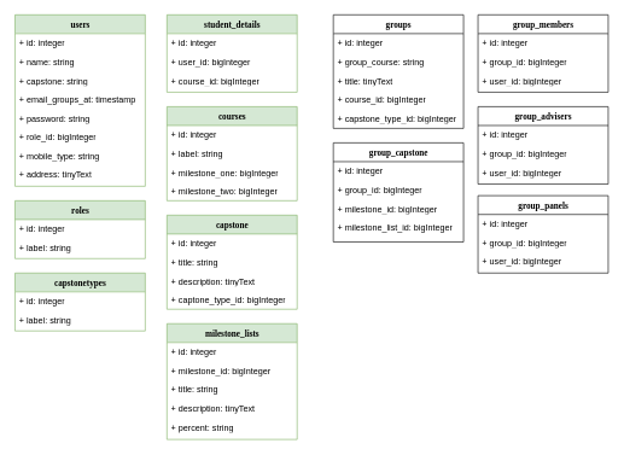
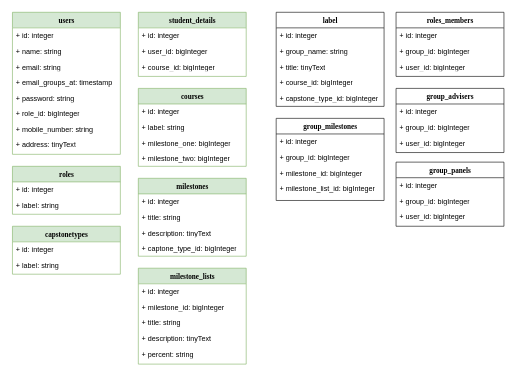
  <mxCell id="0" />
  <mxCell id="1" parent="0" />
  <mxCell id="2" value="users" style="swimlane;html=1;fontStyle=1;align=center;verticalAlign=top;childLayout=stackLayout;horizontal=1;startSize=26;horizontalStack=0;resizeParent=1;resizeLast=0;collapsible=1;marginBottom=0;swimlaneFillColor=#ffffff;rounded=0;shadow=0;comic=0;labelBackgroundColor=none;strokeWidth=1;fillColor=#d5e8d4;fontFamily=Verdana;fontSize=12;strokeColor=#82b366;" parent="1" vertex="1"><mxGeometry x="20" y="20" width="180" height="237" as="geometry" /></mxCell>
  <mxCell id="3" value="+ id: integer" style="text;html=1;strokeColor=none;fillColor=none;align=left;verticalAlign=top;spacingLeft=4;spacingRight=4;whiteSpace=wrap;overflow=hidden;rotatable=0;points=[[0,0.5],[1,0.5]];portConstraint=eastwest;" parent="2" vertex="1"><mxGeometry y="26" width="180" height="26" as="geometry" /></mxCell>
  <mxCell id="4" value="+ name: string" style="text;html=1;strokeColor=none;fillColor=none;align=left;verticalAlign=top;spacingLeft=4;spacingRight=4;whiteSpace=wrap;overflow=hidden;rotatable=0;points=[[0,0.5],[1,0.5]];portConstraint=eastwest;" parent="2" vertex="1"><mxGeometry y="52" width="180" height="26" as="geometry" /></mxCell>
- <mxCell id="5" value="+ capstone: string" style="text;html=1;strokeColor=none;fillColor=none;align=left;verticalAlign=top;spacingLeft=4;spacingRight=4;whiteSpace=wrap;overflow=hidden;rotatable=0;points=[[0,0.5],[1,0.5]];portConstraint=eastwest;" parent="2" vertex="1"><mxGeometry y="78" width="180" height="26" as="geometry" /></mxCell>
+ <mxCell id="5" value="+ email: string" style="text;html=1;strokeColor=none;fillColor=none;align=left;verticalAlign=top;spacingLeft=4;spacingRight=4;whiteSpace=wrap;overflow=hidden;rotatable=0;points=[[0,0.5],[1,0.5]];portConstraint=eastwest;" parent="2" vertex="1"><mxGeometry y="78" width="180" height="26" as="geometry" /></mxCell>
  <mxCell id="6" value="+ email_groups_at: timestamp" style="text;html=1;strokeColor=none;fillColor=none;align=left;verticalAlign=top;spacingLeft=4;spacingRight=4;whiteSpace=wrap;overflow=hidden;rotatable=0;points=[[0,0.5],[1,0.5]];portConstraint=eastwest;" parent="2" vertex="1"><mxGeometry y="104" width="180" height="26" as="geometry" /></mxCell>
  <mxCell id="7" value="+ password: string" style="text;html=1;strokeColor=none;fillColor=none;align=left;verticalAlign=top;spacingLeft=4;spacingRight=4;whiteSpace=wrap;overflow=hidden;rotatable=0;points=[[0,0.5],[1,0.5]];portConstraint=eastwest;" parent="2" vertex="1"><mxGeometry y="130" width="180" height="26" as="geometry" /></mxCell>
  <mxCell id="8" value="+ role_id: bigInteger" style="text;html=1;strokeColor=none;fillColor=none;align=left;verticalAlign=top;spacingLeft=4;spacingRight=4;whiteSpace=wrap;overflow=hidden;rotatable=0;points=[[0,0.5],[1,0.5]];portConstraint=eastwest;" parent="2" vertex="1"><mxGeometry y="156" width="180" height="26" as="geometry" /></mxCell>
- <mxCell id="9" value="+ mobile_type: string" style="text;html=1;strokeColor=none;fillColor=none;align=left;verticalAlign=top;spacingLeft=4;spacingRight=4;whiteSpace=wrap;overflow=hidden;rotatable=0;points=[[0,0.5],[1,0.5]];portConstraint=eastwest;" parent="2" vertex="1"><mxGeometry y="182" width="180" height="26" as="geometry" /></mxCell>
+ <mxCell id="9" value="+ mobile_number: string" style="text;html=1;strokeColor=none;fillColor=none;align=left;verticalAlign=top;spacingLeft=4;spacingRight=4;whiteSpace=wrap;overflow=hidden;rotatable=0;points=[[0,0.5],[1,0.5]];portConstraint=eastwest;" parent="2" vertex="1"><mxGeometry y="182" width="180" height="26" as="geometry" /></mxCell>
  <mxCell id="10" value="+ address: tinyText" style="text;html=1;strokeColor=none;fillColor=none;align=left;verticalAlign=top;spacingLeft=4;spacingRight=4;whiteSpace=wrap;overflow=hidden;rotatable=0;points=[[0,0.5],[1,0.5]];portConstraint=eastwest;" parent="2" vertex="1"><mxGeometry y="208" width="180" height="26" as="geometry" /></mxCell>
  <mxCell id="11" value="roles" style="swimlane;html=1;fontStyle=1;align=center;verticalAlign=top;childLayout=stackLayout;horizontal=1;startSize=26;horizontalStack=0;resizeParent=1;resizeLast=0;collapsible=1;marginBottom=0;swimlaneFillColor=#ffffff;rounded=0;shadow=0;comic=0;labelBackgroundColor=none;strokeWidth=1;fillColor=#d5e8d4;fontFamily=Verdana;fontSize=12;strokeColor=#82b366;" parent="1" vertex="1"><mxGeometry x="20" y="277" width="180" height="80" as="geometry" /></mxCell>
  <mxCell id="12" value="+ id: integer" style="text;html=1;strokeColor=none;fillColor=none;align=left;verticalAlign=top;spacingLeft=4;spacingRight=4;whiteSpace=wrap;overflow=hidden;rotatable=0;points=[[0,0.5],[1,0.5]];portConstraint=eastwest;" parent="11" vertex="1"><mxGeometry y="26" width="180" height="26" as="geometry" /></mxCell>
  <mxCell id="13" value="+ label: string" style="text;html=1;strokeColor=none;fillColor=none;align=left;verticalAlign=top;spacingLeft=4;spacingRight=4;whiteSpace=wrap;overflow=hidden;rotatable=0;points=[[0,0.5],[1,0.5]];portConstraint=eastwest;" parent="11" vertex="1"><mxGeometry y="52" width="180" height="26" as="geometry" /></mxCell>
  <mxCell id="14" value="student_details" style="swimlane;html=1;fontStyle=1;align=center;verticalAlign=top;childLayout=stackLayout;horizontal=1;startSize=26;horizontalStack=0;resizeParent=1;resizeLast=0;collapsible=1;marginBottom=0;swimlaneFillColor=#ffffff;rounded=0;shadow=0;comic=0;labelBackgroundColor=none;strokeWidth=1;fillColor=#d5e8d4;fontFamily=Verdana;fontSize=12;strokeColor=#82b366;" parent="1" vertex="1"><mxGeometry x="230" y="20" width="180" height="107" as="geometry" /></mxCell>
  <mxCell id="15" value="+ id: integer" style="text;html=1;strokeColor=none;fillColor=none;align=left;verticalAlign=top;spacingLeft=4;spacingRight=4;whiteSpace=wrap;overflow=hidden;rotatable=0;points=[[0,0.5],[1,0.5]];portConstraint=eastwest;" parent="14" vertex="1"><mxGeometry y="26" width="180" height="26" as="geometry" /></mxCell>
  <mxCell id="16" value="+ user_id: bigInteger" style="text;html=1;strokeColor=none;fillColor=none;align=left;verticalAlign=top;spacingLeft=4;spacingRight=4;whiteSpace=wrap;overflow=hidden;rotatable=0;points=[[0,0.5],[1,0.5]];portConstraint=eastwest;" parent="14" vertex="1"><mxGeometry y="52" width="180" height="26" as="geometry" /></mxCell>
  <mxCell id="17" value="+ course_id: bigInteger" style="text;html=1;strokeColor=none;fillColor=none;align=left;verticalAlign=top;spacingLeft=4;spacingRight=4;whiteSpace=wrap;overflow=hidden;rotatable=0;points=[[0,0.5],[1,0.5]];portConstraint=eastwest;" parent="14" vertex="1"><mxGeometry y="78" width="180" height="26" as="geometry" /></mxCell>
  <mxCell id="18" value="courses" style="swimlane;html=1;fontStyle=1;align=center;verticalAlign=top;childLayout=stackLayout;horizontal=1;startSize=26;horizontalStack=0;resizeParent=1;resizeLast=0;collapsible=1;marginBottom=0;swimlaneFillColor=#ffffff;rounded=0;shadow=0;comic=0;labelBackgroundColor=none;strokeWidth=1;fillColor=#d5e8d4;fontFamily=Verdana;fontSize=12;strokeColor=#82b366;" parent="1" vertex="1"><mxGeometry x="230" y="147" width="180" height="130" as="geometry" /></mxCell>
  <mxCell id="19" value="+ id: integer" style="text;html=1;strokeColor=none;fillColor=none;align=left;verticalAlign=top;spacingLeft=4;spacingRight=4;whiteSpace=wrap;overflow=hidden;rotatable=0;points=[[0,0.5],[1,0.5]];portConstraint=eastwest;" parent="18" vertex="1"><mxGeometry y="26" width="180" height="26" as="geometry" /></mxCell>
  <mxCell id="20" value="+ label: string" style="text;html=1;strokeColor=none;fillColor=none;align=left;verticalAlign=top;spacingLeft=4;spacingRight=4;whiteSpace=wrap;overflow=hidden;rotatable=0;points=[[0,0.5],[1,0.5]];portConstraint=eastwest;" parent="18" vertex="1"><mxGeometry y="52" width="180" height="26" as="geometry" /></mxCell>
  <mxCell id="21" value="+ milestone_one: bigInteger" style="text;html=1;strokeColor=none;fillColor=none;align=left;verticalAlign=top;spacingLeft=4;spacingRight=4;whiteSpace=wrap;overflow=hidden;rotatable=0;points=[[0,0.5],[1,0.5]];portConstraint=eastwest;" parent="18" vertex="1"><mxGeometry y="78" width="180" height="26" as="geometry" /></mxCell>
  <mxCell id="22" value="+ milestone_two: bigInteger" style="text;html=1;strokeColor=none;fillColor=none;align=left;verticalAlign=top;spacingLeft=4;spacingRight=4;whiteSpace=wrap;overflow=hidden;rotatable=0;points=[[0,0.5],[1,0.5]];portConstraint=eastwest;" parent="18" vertex="1"><mxGeometry y="104" width="180" height="26" as="geometry" /></mxCell>
- <mxCell id="23" value="capstone" style="swimlane;html=1;fontStyle=1;align=center;verticalAlign=top;childLayout=stackLayout;horizontal=1;startSize=26;horizontalStack=0;resizeParent=1;resizeLast=0;collapsible=1;marginBottom=0;swimlaneFillColor=#ffffff;rounded=0;shadow=0;comic=0;labelBackgroundColor=none;strokeWidth=1;fillColor=#d5e8d4;fontFamily=Verdana;fontSize=12;strokeColor=#82b366;" parent="1" vertex="1"><mxGeometry x="230" y="297" width="180" height="130" as="geometry" /></mxCell>
+ <mxCell id="23" value="milestones" style="swimlane;html=1;fontStyle=1;align=center;verticalAlign=top;childLayout=stackLayout;horizontal=1;startSize=26;horizontalStack=0;resizeParent=1;resizeLast=0;collapsible=1;marginBottom=0;swimlaneFillColor=#ffffff;rounded=0;shadow=0;comic=0;labelBackgroundColor=none;strokeWidth=1;fillColor=#d5e8d4;fontFamily=Verdana;fontSize=12;strokeColor=#82b366;" parent="1" vertex="1"><mxGeometry x="230" y="297" width="180" height="130" as="geometry" /></mxCell>
  <mxCell id="24" value="+ id: integer" style="text;html=1;strokeColor=none;fillColor=none;align=left;verticalAlign=top;spacingLeft=4;spacingRight=4;whiteSpace=wrap;overflow=hidden;rotatable=0;points=[[0,0.5],[1,0.5]];portConstraint=eastwest;" parent="23" vertex="1"><mxGeometry y="26" width="180" height="26" as="geometry" /></mxCell>
  <mxCell id="25" value="+ title: string" style="text;html=1;strokeColor=none;fillColor=none;align=left;verticalAlign=top;spacingLeft=4;spacingRight=4;whiteSpace=wrap;overflow=hidden;rotatable=0;points=[[0,0.5],[1,0.5]];portConstraint=eastwest;" parent="23" vertex="1"><mxGeometry y="52" width="180" height="26" as="geometry" /></mxCell>
  <mxCell id="26" value="+ description: tinyText" style="text;html=1;strokeColor=none;fillColor=none;align=left;verticalAlign=top;spacingLeft=4;spacingRight=4;whiteSpace=wrap;overflow=hidden;rotatable=0;points=[[0,0.5],[1,0.5]];portConstraint=eastwest;" parent="23" vertex="1"><mxGeometry y="78" width="180" height="26" as="geometry" /></mxCell>
  <mxCell id="27" value="+ captone_type_id: bigInteger" style="text;html=1;strokeColor=none;fillColor=none;align=left;verticalAlign=top;spacingLeft=4;spacingRight=4;whiteSpace=wrap;overflow=hidden;rotatable=0;points=[[0,0.5],[1,0.5]];portConstraint=eastwest;" parent="23" vertex="1"><mxGeometry y="104" width="180" height="26" as="geometry" /></mxCell>
  <mxCell id="28" value="milestone_lists" style="swimlane;html=1;fontStyle=1;align=center;verticalAlign=top;childLayout=stackLayout;horizontal=1;startSize=26;horizontalStack=0;resizeParent=1;resizeLast=0;collapsible=1;marginBottom=0;swimlaneFillColor=#ffffff;rounded=0;shadow=0;comic=0;labelBackgroundColor=none;strokeWidth=1;fillColor=#d5e8d4;fontFamily=Verdana;fontSize=12;strokeColor=#82b366;" parent="1" vertex="1"><mxGeometry x="230" y="447" width="180" height="160" as="geometry" /></mxCell>
  <mxCell id="29" value="+ id: integer" style="text;html=1;strokeColor=none;fillColor=none;align=left;verticalAlign=top;spacingLeft=4;spacingRight=4;whiteSpace=wrap;overflow=hidden;rotatable=0;points=[[0,0.5],[1,0.5]];portConstraint=eastwest;" parent="28" vertex="1"><mxGeometry y="26" width="180" height="26" as="geometry" /></mxCell>
  <mxCell id="30" value="+ milestone_id: bigInteger" style="text;html=1;strokeColor=none;fillColor=none;align=left;verticalAlign=top;spacingLeft=4;spacingRight=4;whiteSpace=wrap;overflow=hidden;rotatable=0;points=[[0,0.5],[1,0.5]];portConstraint=eastwest;" parent="28" vertex="1"><mxGeometry y="52" width="180" height="26" as="geometry" /></mxCell>
  <mxCell id="31" value="+ title: string" style="text;html=1;strokeColor=none;fillColor=none;align=left;verticalAlign=top;spacingLeft=4;spacingRight=4;whiteSpace=wrap;overflow=hidden;rotatable=0;points=[[0,0.5],[1,0.5]];portConstraint=eastwest;" parent="28" vertex="1"><mxGeometry y="78" width="180" height="26" as="geometry" /></mxCell>
  <mxCell id="32" value="+ description: tinyText" style="text;html=1;strokeColor=none;fillColor=none;align=left;verticalAlign=top;spacingLeft=4;spacingRight=4;whiteSpace=wrap;overflow=hidden;rotatable=0;points=[[0,0.5],[1,0.5]];portConstraint=eastwest;" parent="28" vertex="1"><mxGeometry y="104" width="180" height="26" as="geometry" /></mxCell>
  <mxCell id="33" value="+ percent: string" style="text;html=1;strokeColor=none;fillColor=none;align=left;verticalAlign=top;spacingLeft=4;spacingRight=4;whiteSpace=wrap;overflow=hidden;rotatable=0;points=[[0,0.5],[1,0.5]];portConstraint=eastwest;" parent="28" vertex="1"><mxGeometry y="130" width="180" height="26" as="geometry" /></mxCell>
- <mxCell id="34" value="groups" style="swimlane;html=1;fontStyle=1;align=center;verticalAlign=top;childLayout=stackLayout;horizontal=1;startSize=26;horizontalStack=0;resizeParent=1;resizeLast=0;collapsible=1;marginBottom=0;swimlaneFillColor=#ffffff;rounded=0;shadow=0;comic=0;labelBackgroundColor=none;strokeWidth=1;fillColor=none;fontFamily=Verdana;fontSize=12" parent="1" vertex="1"><mxGeometry x="460" y="20" width="180" height="157" as="geometry" /></mxCell>
+ <mxCell id="34" value="label" style="swimlane;html=1;fontStyle=1;align=center;verticalAlign=top;childLayout=stackLayout;horizontal=1;startSize=26;horizontalStack=0;resizeParent=1;resizeLast=0;collapsible=1;marginBottom=0;swimlaneFillColor=#ffffff;rounded=0;shadow=0;comic=0;labelBackgroundColor=none;strokeWidth=1;fillColor=none;fontFamily=Verdana;fontSize=12" parent="1" vertex="1"><mxGeometry x="460" y="20" width="180" height="157" as="geometry" /></mxCell>
  <mxCell id="35" value="+ id: integer" style="text;html=1;strokeColor=none;fillColor=none;align=left;verticalAlign=top;spacingLeft=4;spacingRight=4;whiteSpace=wrap;overflow=hidden;rotatable=0;points=[[0,0.5],[1,0.5]];portConstraint=eastwest;" parent="34" vertex="1"><mxGeometry y="26" width="180" height="26" as="geometry" /></mxCell>
- <mxCell id="36" value="+ group_course: string" style="text;html=1;strokeColor=none;fillColor=none;align=left;verticalAlign=top;spacingLeft=4;spacingRight=4;whiteSpace=wrap;overflow=hidden;rotatable=0;points=[[0,0.5],[1,0.5]];portConstraint=eastwest;" parent="34" vertex="1"><mxGeometry y="52" width="180" height="26" as="geometry" /></mxCell>
+ <mxCell id="36" value="+ group_name: string" style="text;html=1;strokeColor=none;fillColor=none;align=left;verticalAlign=top;spacingLeft=4;spacingRight=4;whiteSpace=wrap;overflow=hidden;rotatable=0;points=[[0,0.5],[1,0.5]];portConstraint=eastwest;" parent="34" vertex="1"><mxGeometry y="52" width="180" height="26" as="geometry" /></mxCell>
  <mxCell id="37" value="+ title: tinyText" style="text;html=1;strokeColor=none;fillColor=none;align=left;verticalAlign=top;spacingLeft=4;spacingRight=4;whiteSpace=wrap;overflow=hidden;rotatable=0;points=[[0,0.5],[1,0.5]];portConstraint=eastwest;" parent="34" vertex="1"><mxGeometry y="78" width="180" height="26" as="geometry" /></mxCell>
  <mxCell id="38" value="+ course_id: bigInteger" style="text;html=1;strokeColor=none;fillColor=none;align=left;verticalAlign=top;spacingLeft=4;spacingRight=4;whiteSpace=wrap;overflow=hidden;rotatable=0;points=[[0,0.5],[1,0.5]];portConstraint=eastwest;" parent="34" vertex="1"><mxGeometry y="104" width="180" height="26" as="geometry" /></mxCell>
  <mxCell id="39" value="+ capstone_type_id: bigInteger" style="text;html=1;strokeColor=none;fillColor=none;align=left;verticalAlign=top;spacingLeft=4;spacingRight=4;whiteSpace=wrap;overflow=hidden;rotatable=0;points=[[0,0.5],[1,0.5]];portConstraint=eastwest;" parent="34" vertex="1"><mxGeometry y="130" width="180" height="26" as="geometry" /></mxCell>
  <mxCell id="40" value="capstonetypes" style="swimlane;html=1;fontStyle=1;align=center;verticalAlign=top;childLayout=stackLayout;horizontal=1;startSize=26;horizontalStack=0;resizeParent=1;resizeLast=0;collapsible=1;marginBottom=0;swimlaneFillColor=#ffffff;rounded=0;shadow=0;comic=0;labelBackgroundColor=none;strokeWidth=1;fillColor=#d5e8d4;fontFamily=Verdana;fontSize=12;strokeColor=#82b366;" parent="1" vertex="1"><mxGeometry x="20" y="377" width="180" height="80" as="geometry" /></mxCell>
  <mxCell id="41" value="+ id: integer" style="text;html=1;strokeColor=none;fillColor=none;align=left;verticalAlign=top;spacingLeft=4;spacingRight=4;whiteSpace=wrap;overflow=hidden;rotatable=0;points=[[0,0.5],[1,0.5]];portConstraint=eastwest;" parent="40" vertex="1"><mxGeometry y="26" width="180" height="26" as="geometry" /></mxCell>
  <mxCell id="42" value="+ label: string" style="text;html=1;strokeColor=none;fillColor=none;align=left;verticalAlign=top;spacingLeft=4;spacingRight=4;whiteSpace=wrap;overflow=hidden;rotatable=0;points=[[0,0.5],[1,0.5]];portConstraint=eastwest;" parent="40" vertex="1"><mxGeometry y="52" width="180" height="26" as="geometry" /></mxCell>
- <mxCell id="43" value="group_capstone" style="swimlane;html=1;fontStyle=1;align=center;verticalAlign=top;childLayout=stackLayout;horizontal=1;startSize=26;horizontalStack=0;resizeParent=1;resizeLast=0;collapsible=1;marginBottom=0;swimlaneFillColor=#ffffff;rounded=0;shadow=0;comic=0;labelBackgroundColor=none;strokeWidth=1;fillColor=none;fontFamily=Verdana;fontSize=12" parent="1" vertex="1"><mxGeometry x="460" y="197" width="180" height="137" as="geometry" /></mxCell>
+ <mxCell id="43" value="group_milestones" style="swimlane;html=1;fontStyle=1;align=center;verticalAlign=top;childLayout=stackLayout;horizontal=1;startSize=26;horizontalStack=0;resizeParent=1;resizeLast=0;collapsible=1;marginBottom=0;swimlaneFillColor=#ffffff;rounded=0;shadow=0;comic=0;labelBackgroundColor=none;strokeWidth=1;fillColor=none;fontFamily=Verdana;fontSize=12" parent="1" vertex="1"><mxGeometry x="460" y="197" width="180" height="137" as="geometry" /></mxCell>
  <mxCell id="44" value="+ id: integer" style="text;html=1;strokeColor=none;fillColor=none;align=left;verticalAlign=top;spacingLeft=4;spacingRight=4;whiteSpace=wrap;overflow=hidden;rotatable=0;points=[[0,0.5],[1,0.5]];portConstraint=eastwest;" parent="43" vertex="1"><mxGeometry y="26" width="180" height="26" as="geometry" /></mxCell>
  <mxCell id="45" value="+ group_id: bigInteger" style="text;html=1;strokeColor=none;fillColor=none;align=left;verticalAlign=top;spacingLeft=4;spacingRight=4;whiteSpace=wrap;overflow=hidden;rotatable=0;points=[[0,0.5],[1,0.5]];portConstraint=eastwest;" parent="43" vertex="1"><mxGeometry y="52" width="180" height="26" as="geometry" /></mxCell>
  <mxCell id="46" value="+ milestone_id: bigInteger" style="text;html=1;strokeColor=none;fillColor=none;align=left;verticalAlign=top;spacingLeft=4;spacingRight=4;whiteSpace=wrap;overflow=hidden;rotatable=0;points=[[0,0.5],[1,0.5]];portConstraint=eastwest;" parent="43" vertex="1"><mxGeometry y="78" width="180" height="26" as="geometry" /></mxCell>
  <mxCell id="47" value="+ milestone_list_id: bigInteger" style="text;html=1;strokeColor=none;fillColor=none;align=left;verticalAlign=top;spacingLeft=4;spacingRight=4;whiteSpace=wrap;overflow=hidden;rotatable=0;points=[[0,0.5],[1,0.5]];portConstraint=eastwest;" parent="43" vertex="1"><mxGeometry y="104" width="180" height="26" as="geometry" /></mxCell>
- <mxCell id="48" value="group_members" style="swimlane;html=1;fontStyle=1;align=center;verticalAlign=top;childLayout=stackLayout;horizontal=1;startSize=26;horizontalStack=0;resizeParent=1;resizeLast=0;collapsible=1;marginBottom=0;swimlaneFillColor=#ffffff;rounded=0;shadow=0;comic=0;labelBackgroundColor=none;strokeWidth=1;fillColor=none;fontFamily=Verdana;fontSize=12" parent="1" vertex="1"><mxGeometry x="660" y="20" width="180" height="107" as="geometry" /></mxCell>
+ <mxCell id="48" value="roles_members" style="swimlane;html=1;fontStyle=1;align=center;verticalAlign=top;childLayout=stackLayout;horizontal=1;startSize=26;horizontalStack=0;resizeParent=1;resizeLast=0;collapsible=1;marginBottom=0;swimlaneFillColor=#ffffff;rounded=0;shadow=0;comic=0;labelBackgroundColor=none;strokeWidth=1;fillColor=none;fontFamily=Verdana;fontSize=12" parent="1" vertex="1"><mxGeometry x="660" y="20" width="180" height="107" as="geometry" /></mxCell>
  <mxCell id="49" value="+ id: integer" style="text;html=1;strokeColor=none;fillColor=none;align=left;verticalAlign=top;spacingLeft=4;spacingRight=4;whiteSpace=wrap;overflow=hidden;rotatable=0;points=[[0,0.5],[1,0.5]];portConstraint=eastwest;" parent="48" vertex="1"><mxGeometry y="26" width="180" height="26" as="geometry" /></mxCell>
  <mxCell id="50" value="+ group_id: bigInteger" style="text;html=1;strokeColor=none;fillColor=none;align=left;verticalAlign=top;spacingLeft=4;spacingRight=4;whiteSpace=wrap;overflow=hidden;rotatable=0;points=[[0,0.5],[1,0.5]];portConstraint=eastwest;" parent="48" vertex="1"><mxGeometry y="52" width="180" height="26" as="geometry" /></mxCell>
  <mxCell id="51" value="+ user_id: bigInteger" style="text;html=1;strokeColor=none;fillColor=none;align=left;verticalAlign=top;spacingLeft=4;spacingRight=4;whiteSpace=wrap;overflow=hidden;rotatable=0;points=[[0,0.5],[1,0.5]];portConstraint=eastwest;" parent="48" vertex="1"><mxGeometry y="78" width="180" height="26" as="geometry" /></mxCell>
  <mxCell id="52" value="group_advisers" style="swimlane;html=1;fontStyle=1;align=center;verticalAlign=top;childLayout=stackLayout;horizontal=1;startSize=26;horizontalStack=0;resizeParent=1;resizeLast=0;collapsible=1;marginBottom=0;swimlaneFillColor=#ffffff;rounded=0;shadow=0;comic=0;labelBackgroundColor=none;strokeWidth=1;fillColor=none;fontFamily=Verdana;fontSize=12" parent="1" vertex="1"><mxGeometry x="660" y="147" width="180" height="107" as="geometry" /></mxCell>
  <mxCell id="53" value="+ id: integer" style="text;html=1;strokeColor=none;fillColor=none;align=left;verticalAlign=top;spacingLeft=4;spacingRight=4;whiteSpace=wrap;overflow=hidden;rotatable=0;points=[[0,0.5],[1,0.5]];portConstraint=eastwest;" parent="52" vertex="1"><mxGeometry y="26" width="180" height="26" as="geometry" /></mxCell>
  <mxCell id="54" value="+ group_id: bigInteger" style="text;html=1;strokeColor=none;fillColor=none;align=left;verticalAlign=top;spacingLeft=4;spacingRight=4;whiteSpace=wrap;overflow=hidden;rotatable=0;points=[[0,0.5],[1,0.5]];portConstraint=eastwest;" parent="52" vertex="1"><mxGeometry y="52" width="180" height="26" as="geometry" /></mxCell>
  <mxCell id="55" value="+ user_id: bigInteger" style="text;html=1;strokeColor=none;fillColor=none;align=left;verticalAlign=top;spacingLeft=4;spacingRight=4;whiteSpace=wrap;overflow=hidden;rotatable=0;points=[[0,0.5],[1,0.5]];portConstraint=eastwest;" parent="52" vertex="1"><mxGeometry y="78" width="180" height="26" as="geometry" /></mxCell>
  <mxCell id="56" value="group_panels" style="swimlane;html=1;fontStyle=1;align=center;verticalAlign=top;childLayout=stackLayout;horizontal=1;startSize=26;horizontalStack=0;resizeParent=1;resizeLast=0;collapsible=1;marginBottom=0;swimlaneFillColor=#ffffff;rounded=0;shadow=0;comic=0;labelBackgroundColor=none;strokeWidth=1;fillColor=none;fontFamily=Verdana;fontSize=12" parent="1" vertex="1"><mxGeometry x="660" y="270" width="180" height="107" as="geometry" /></mxCell>
  <mxCell id="57" value="+ id: integer" style="text;html=1;strokeColor=none;fillColor=none;align=left;verticalAlign=top;spacingLeft=4;spacingRight=4;whiteSpace=wrap;overflow=hidden;rotatable=0;points=[[0,0.5],[1,0.5]];portConstraint=eastwest;" parent="56" vertex="1"><mxGeometry y="26" width="180" height="26" as="geometry" /></mxCell>
  <mxCell id="58" value="+ group_id: bigInteger" style="text;html=1;strokeColor=none;fillColor=none;align=left;verticalAlign=top;spacingLeft=4;spacingRight=4;whiteSpace=wrap;overflow=hidden;rotatable=0;points=[[0,0.5],[1,0.5]];portConstraint=eastwest;" parent="56" vertex="1"><mxGeometry y="52" width="180" height="26" as="geometry" /></mxCell>
  <mxCell id="59" value="+ user_id: bigInteger" style="text;html=1;strokeColor=none;fillColor=none;align=left;verticalAlign=top;spacingLeft=4;spacingRight=4;whiteSpace=wrap;overflow=hidden;rotatable=0;points=[[0,0.5],[1,0.5]];portConstraint=eastwest;" parent="56" vertex="1"><mxGeometry y="78" width="180" height="26" as="geometry" /></mxCell>
